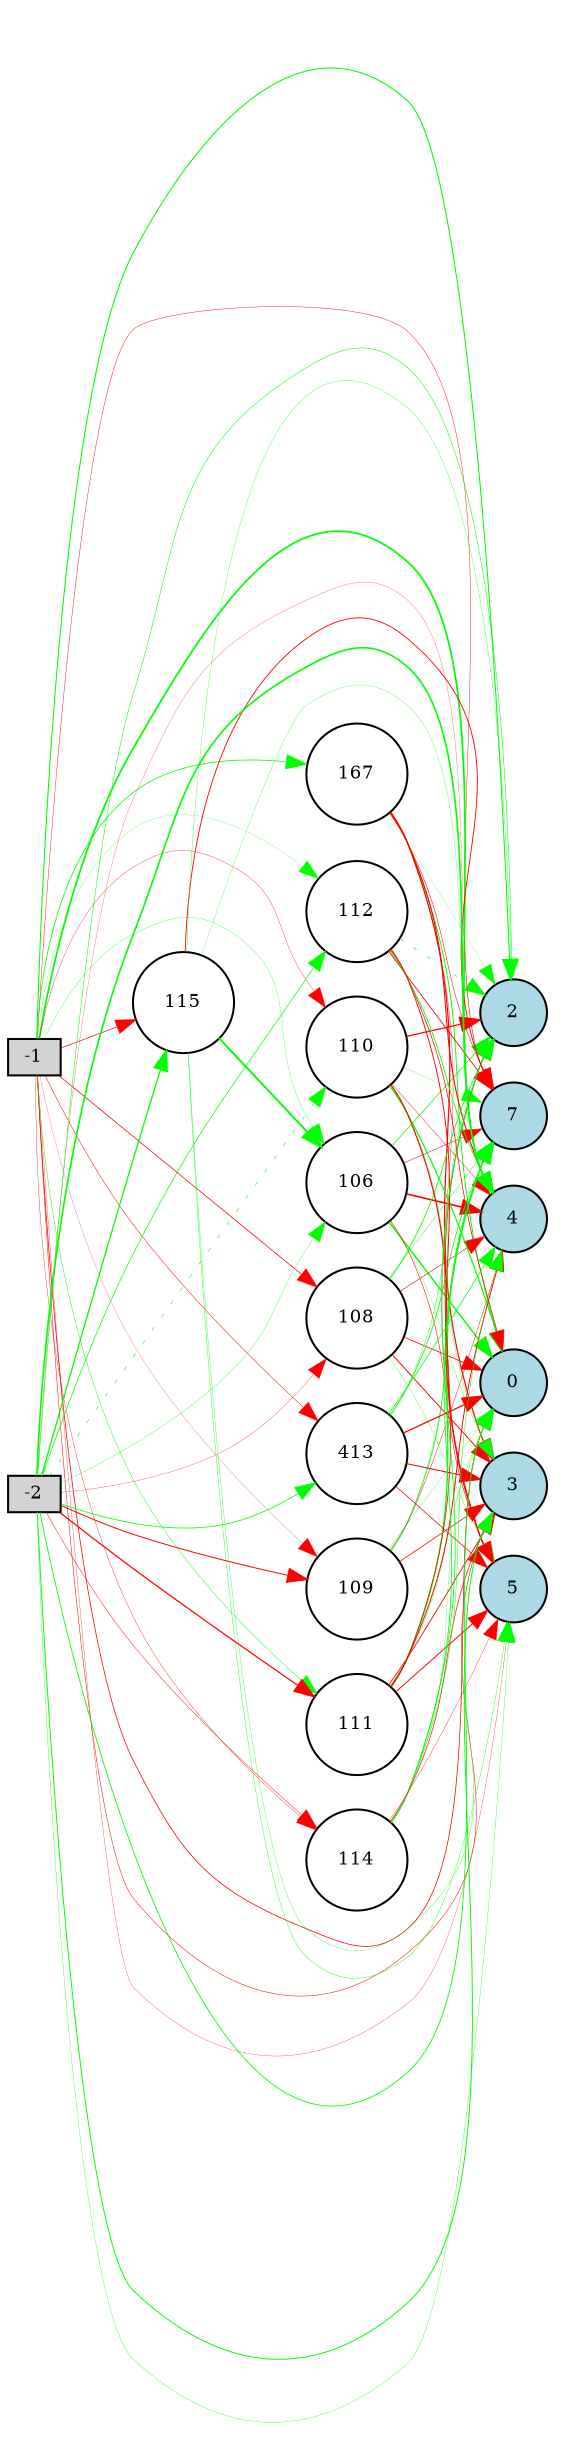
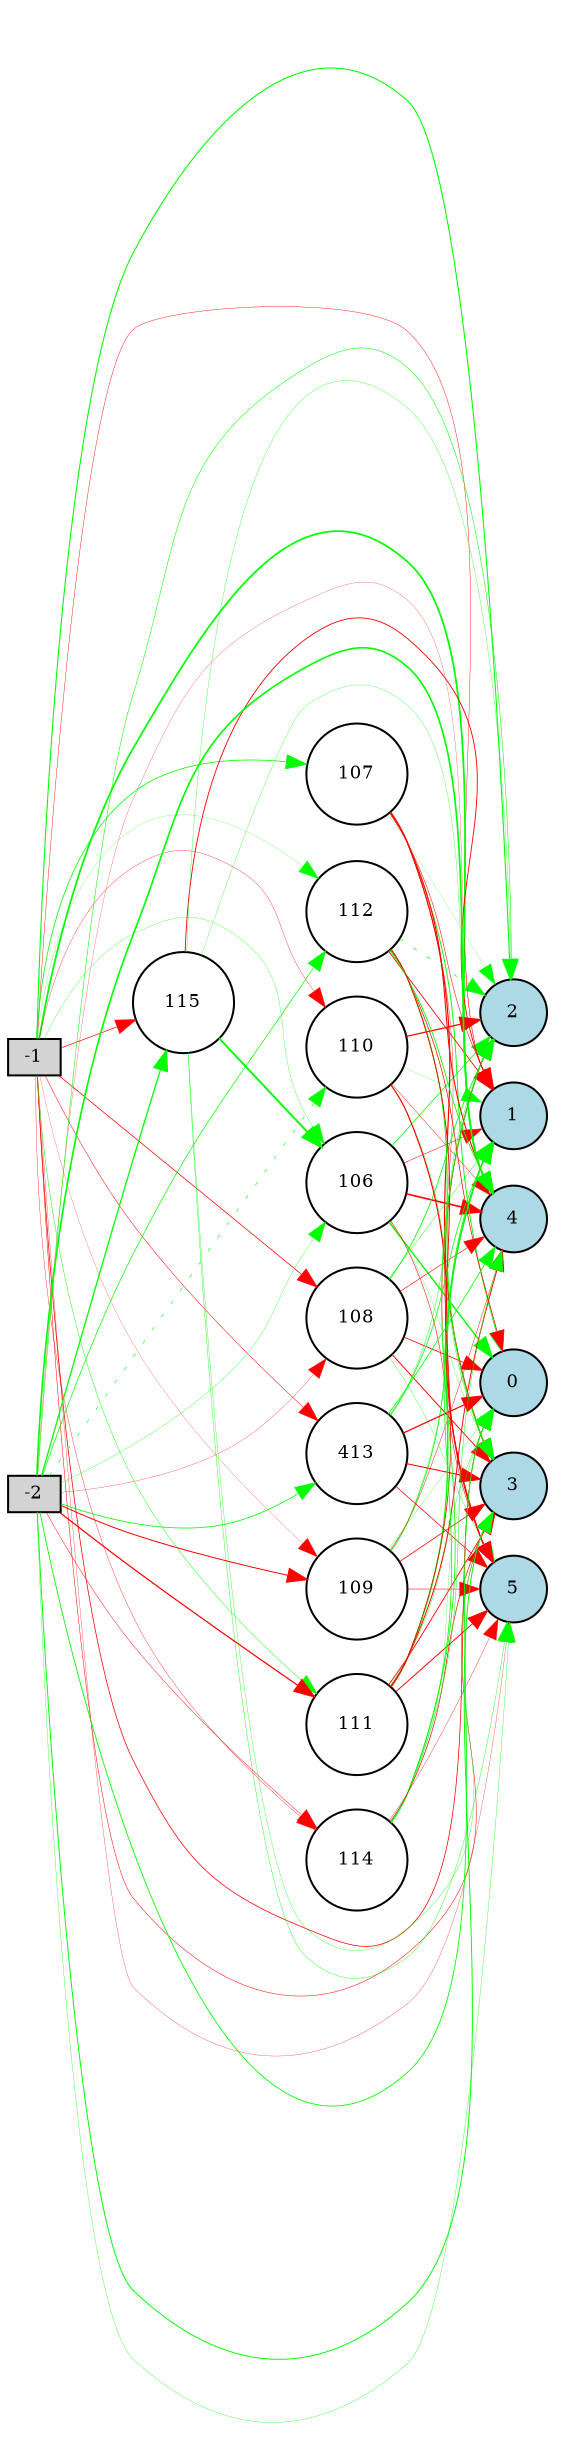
  digraph {
    rankdir=LR
    node [fillcolor=white fontsize=9 shape=circle style=filled]
    edge [color=green style=solid]
    -1 [fillcolor=lightgray height=0.2 shape=box width=0.2]
    0 [fillcolor=lightblue height=0.2 width=0.2]
-   1 [fillcolor=lightblue height=0.2 width=0.2 label=7]
+   1 [fillcolor=lightblue height=0.2 width=0.2]
    2 [fillcolor=lightblue height=0.2 width=0.2]
    3 [fillcolor=lightblue height=0.2 width=0.2]
    4 [fillcolor=lightblue height=0.2 width=0.2]
    5 [fillcolor=lightblue height=0.2 width=0.2]
    106 [height=0.2 width=0.2]
-   107 [height=0.2 width=0.2 label=167]
+   107 [height=0.2 width=0.2]
    108 [height=0.2 width=0.2]
    109 [height=0.2 width=0.2]
    110 [height=0.2 width=0.2]
    111 [height=0.2 width=0.2]
    112 [height=0.2 width=0.2]
    n15 [height=0.2 label=413 width=0.2]
    114 [height=0.2 width=0.2]
    115 [height=0.2 width=0.2]
    -2 [fillcolor=lightgray height=0.2 shape=box width=0.2]
    -1 -> 0 [color=red penwidth=0.37185103850536927]
    -1 -> 1 [color=red penwidth=0.21254254635178615]
    -1 -> 2 [penwidth=0.5249652019723879]
    -1 -> 3 [color=red penwidth=0.25051987323867614]
    -1 -> 4 [penwidth=0.857747061997993]
    -1 -> 5 [color=red penwidth=0.14465308385180092]
    -1 -> 106 [penwidth=0.15204861581730847]
    -1 -> 107 [penwidth=0.3843724614556062]
    -1 -> 108 [color=red penwidth=0.36592608292836304]
    -1 -> 109 [color=red penwidth=0.11044943113092885]
    -1 -> 110 [color=red penwidth=0.1657445475458301]
    -1 -> 111 [penwidth=0.22220709969038005]
    -1 -> 112 [penwidth=0.10911025098507374]
    -1 -> n15 [color=red penwidth=0.24563010999145268]
    -1 -> 114 [color=red penwidth=0.17612187451252484]
    -1 -> 115 [color=red penwidth=0.33981776125053986]
    106 -> 0 [penwidth=0.7094976270372079]
    106 -> 1 [color=red penwidth=0.2544628120747108]
    106 -> 2 [penwidth=0.36849361410899495]
    106 -> 3 [penwidth=0.13864710399915767]
    106 -> 4 [color=red penwidth=0.7935080476728231]
    106 -> 5 [color=red penwidth=0.26755731586279674]
    107 -> 0 [penwidth=0.4523133121757974]
    107 -> 1 [color=red penwidth=0.25405736025489123]
    107 -> 2 [penwidth=0.10218656076975803]
    107 -> 3 [color=red penwidth=0.5843926931183839]
    107 -> 4 [color=red penwidth=0.5347199395481514]
    107 -> 5 [color=red penwidth=0.17928896530853167]
    108 -> 0 [color=red penwidth=0.3914859992189643]
    108 -> 1 [penwidth=0.20466232666852252]
    108 -> 2 [penwidth=0.40915776811457827]
    108 -> 3 [color=red penwidth=0.4709958623456616]
    108 -> 4 [color=red penwidth=0.2917169779908442]
    108 -> 5 [penwidth=0.16511040855806985]
    109 -> 0 [penwidth=0.13883166600085017]
    109 -> 1 [penwidth=0.3742094886470202]
    109 -> 2 [penwidth=0.1743863160369175]
    109 -> 3 [color=red penwidth=0.3731394530175647]
    109 -> 4 [color=red penwidth=0.21887405221718437]
-   110 -> 0 [penwidth=0.5822968211054138]
+   109 -> 5 [color=red penwidth=0.27215457382771535]
    110 -> 1 [penwidth=0.11153767529106413]
    110 -> 2 [color=red penwidth=0.6169097804008564]
    110 -> 3 [penwidth=0.18677375710439378]
    110 -> 4 [color=red penwidth=0.202810992548981]
    110 -> 5 [color=red penwidth=0.5703661848099264]
    111 -> 0 [penwidth=0.18263194324180898]
    111 -> 1 [penwidth=0.6709865822997934]
    111 -> 2 [color=red penwidth=0.3696829790288485]
    111 -> 3 [color=red penwidth=0.4288183210994012]
    111 -> 4 [color=red penwidth=0.47317978376182723]
    111 -> 5 [color=red penwidth=0.47424400205613393]
    112 -> 0 [color=red penwidth=0.3560995250437424]
    112 -> 1 [color=red penwidth=0.4205061022386978]
    112 -> 2 [penwidth=0.33202700642627503 style=dotted]
+   112 -> 3 [penwidth=0.4739540101777594]
    112 -> 4 [penwidth=0.41230841595991996]
    112 -> 5 [color=red penwidth=0.45077484981344385]
    n15 -> 0 [color=red penwidth=0.6116151944181878]
    n15 -> 1 [penwidth=0.3769984481648494]
    n15 -> 2 [penwidth=0.2198654170596293]
    n15 -> 3 [color=red penwidth=0.5062215213208769]
    n15 -> 4 [penwidth=0.38144113298133564]
    n15 -> 5 [color=red penwidth=0.363124207212007]
    114 -> 0 [penwidth=0.1308608283982417]
    114 -> 1 [penwidth=0.38761212002230383]
    114 -> 2 [penwidth=0.38338953071651294]
    114 -> 3 [color=red penwidth=0.33516333839147566]
    114 -> 4 [penwidth=0.23369940813692797]
    114 -> 5 [color=red penwidth=0.17378266840090473]
    115 -> 1 [color=red penwidth=0.4390347032188848]
    115 -> 2 [penwidth=0.1611271193356334]
    115 -> 3 [penwidth=0.16346159334187263]
    115 -> 4 [penwidth=0.14423984160197909]
    115 -> 5 [penwidth=0.19322699094355172]
    115 -> 106 [penwidth=0.9438186606623816]
    -2 -> 0 [penwidth=0.42169901062676296]
    -2 -> 1 [color=red penwidth=0.12264882908741437]
    -2 -> 2 [penwidth=0.26012736644418677]
    -2 -> 3 [penwidth=0.4757257199079341]
    -2 -> 4 [penwidth=0.8044519086039947]
    -2 -> 5 [penwidth=0.16483703898383617]
    -2 -> 106 [penwidth=0.15935420272021406]
    -2 -> 108 [color=red penwidth=0.14113356312341735]
    -2 -> 109 [color=red penwidth=0.4901126890498527]
    -2 -> 110 [penwidth=0.30162260536141217 style=dotted]
    -2 -> 111 [color=red penwidth=0.6023162505880402]
    -2 -> 112 [penwidth=0.3525100522625625]
    -2 -> n15 [penwidth=0.3895292854586532]
    -2 -> 114 [color=red penwidth=0.22216935805762178]
    -2 -> 115 [penwidth=0.6308010429369829]
  }
